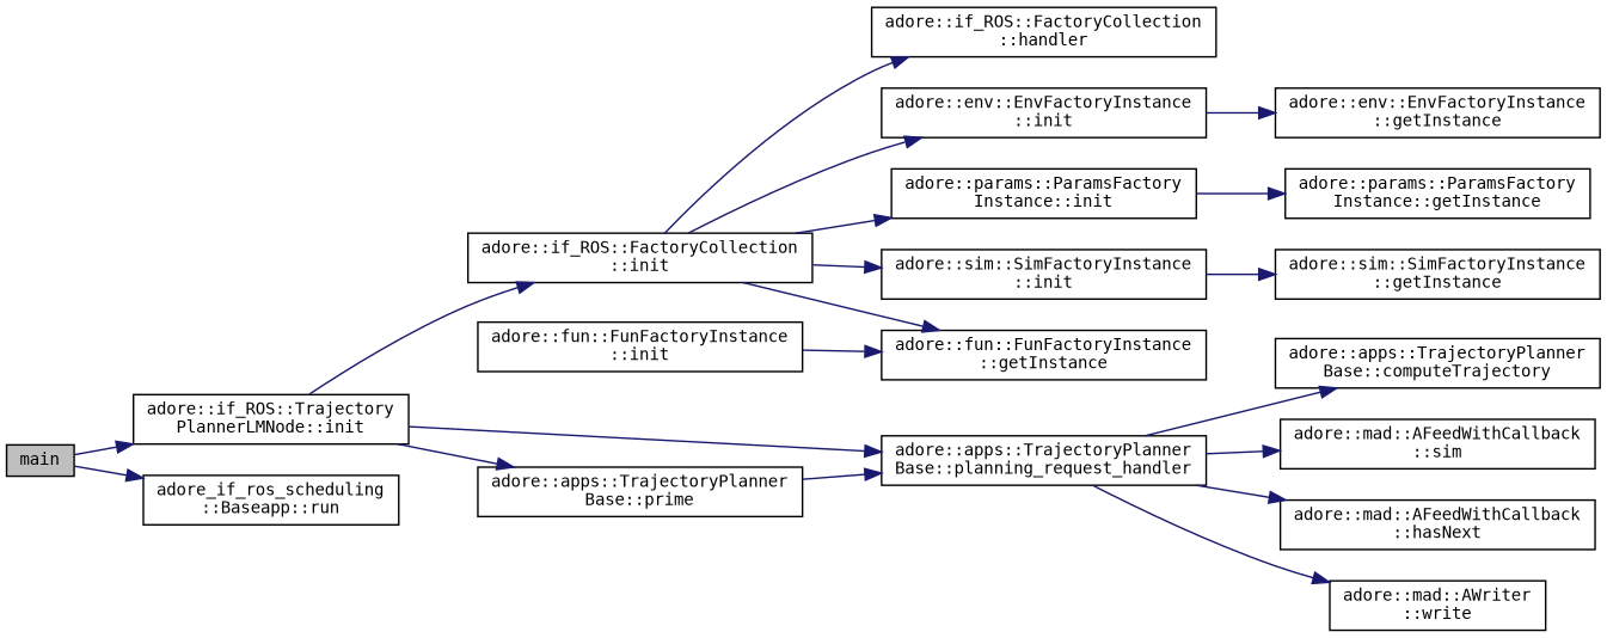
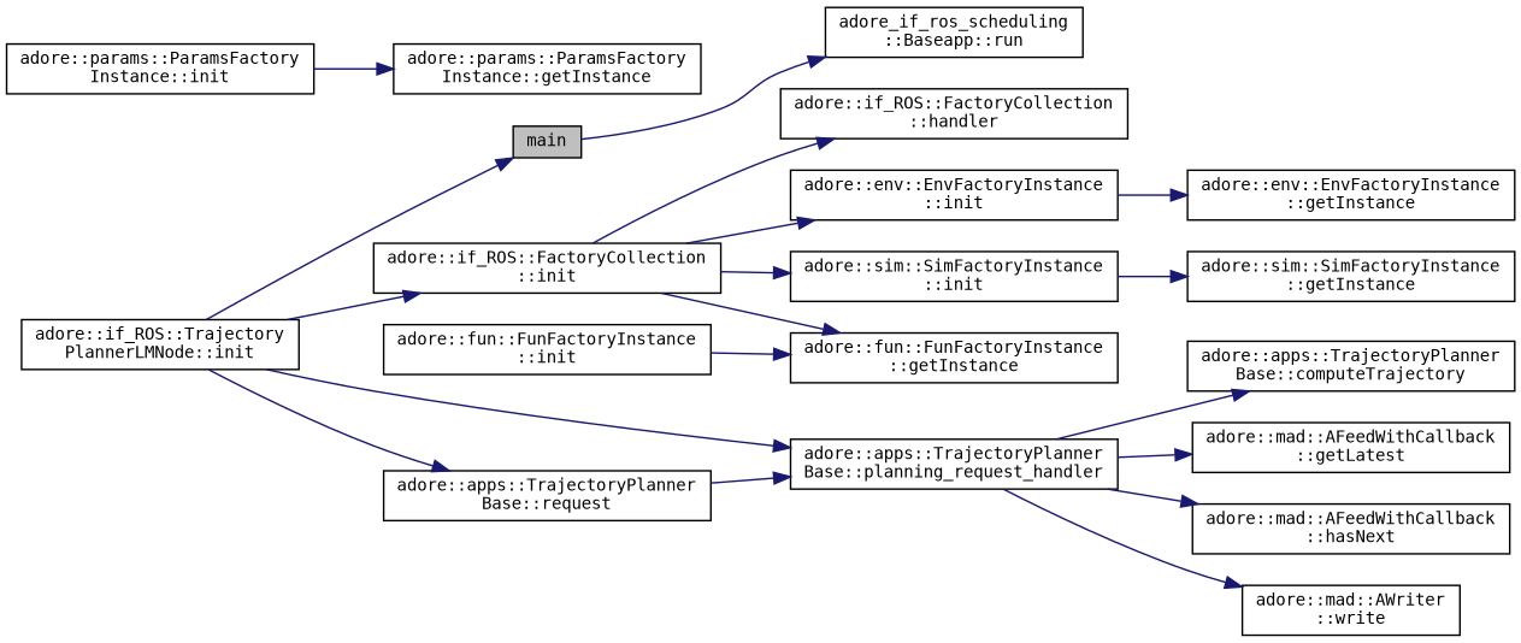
  digraph {
    fontname="DejaVu Sans Mono"
    rankdir=LR
    node [color=black fillcolor=white fontname="DejaVu Sans Mono" fontsize=10 shape=record style=filled]
    edge [color=midnightblue fontname="DejaVu Sans Mono" fontsize=10 labelfontname=Helvetica labelfontsize=10 style=solid]
    n1 [fillcolor=grey75 fontcolor=black height=0.2 label=main width=0.4]
    n2 [height=0.2 label="adore::if_ROS::Trajectory\lPlannerLMNode::init" width=0.4]
    n3 [height=0.2 label="adore_if_ros_scheduling\l::Baseapp::run" width=0.4]
    n4 [height=0.2 label="adore::if_ROS::FactoryCollection\l::init" width=0.4]
    n5 [height=0.2 label="adore::apps::TrajectoryPlanner\lBase::planning_request_handler" width=0.4]
-   n6 [height=0.2 label="adore::apps::TrajectoryPlanner\lBase::prime" width=0.4]
+   n6 [height=0.2 label="adore::apps::TrajectoryPlanner\lBase::request" width=0.4]
    n7 [height=0.2 label="adore::if_ROS::FactoryCollection\l::handler" width=0.4]
    n8 [height=0.2 label="adore::env::EnvFactoryInstance\l::init" width=0.4]
    n9 [height=0.2 label="adore::params::ParamsFactory\lInstance::init" width=0.4]
    n10 [height=0.2 label="adore::sim::SimFactoryInstance\l::init" width=0.4]
    n11 [height=0.2 label="adore::fun::FunFactoryInstance\l::getInstance" width=0.4]
    n12 [height=0.2 label="adore::apps::TrajectoryPlanner\lBase::computeTrajectory" width=0.4]
-   n13 [height=0.2 label="adore::mad::AFeedWithCallback\l::sim" width=0.4]
+   n13 [height=0.2 label="adore::mad::AFeedWithCallback\l::getLatest" width=0.4]
    n14 [height=0.2 label="adore::mad::AFeedWithCallback\l::hasNext" width=0.4]
    n15 [height=0.2 label="adore::mad::AWriter\l::write" width=0.4]
    n16 [height=0.2 label="adore::env::EnvFactoryInstance\l::getInstance" width=0.4]
    n17 [height=0.2 label="adore::fun::FunFactoryInstance\l::init" width=0.4]
    n18 [height=0.2 label="adore::params::ParamsFactory\lInstance::getInstance" width=0.4]
    n19 [height=0.2 label="adore::sim::SimFactoryInstance\l::getInstance" width=0.4]
-   n1 -> n2
+   n2 -> n1
    n1 -> n3
    n2 -> n4
    n2 -> n5
    n2 -> n6
    n4 -> n7
    n4 -> n8
-   n4 -> n9
    n4 -> n10
    n4 -> n11
    n5 -> n12
    n5 -> n13
    n5 -> n14
    n5 -> n15
    n6 -> n5
    n8 -> n16
    n9 -> n18
    n10 -> n19
    n17 -> n11
  }
